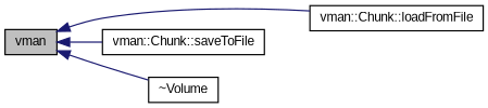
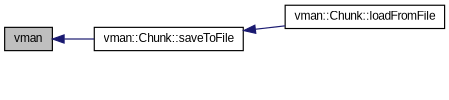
  digraph {
    fontname="Liberation Sans"
    rankdir=LR
    node [color=black fontname="Liberation Sans" fontsize=10 shape=record]
    edge [color=midnightblue dir=back fontname="Liberation Sans" fontsize=10 labelfontname=Helvetica labelfontsize=10 style=solid]
    n1 [fillcolor=grey75 fontcolor=black height=0.2 label=vman style=filled width=0.4]
    n2 [height=0.2 label="vman::Chunk::loadFromFile" width=0.4]
    n3 [height=0.2 label="vman::Chunk::saveToFile" width=0.4]
-   n4 [height=0.2 label="~Volume" width=0.4]
-   n1 -> n2
+   n3 -> n2
    n1 -> n3
-   n1 -> n4
  }
